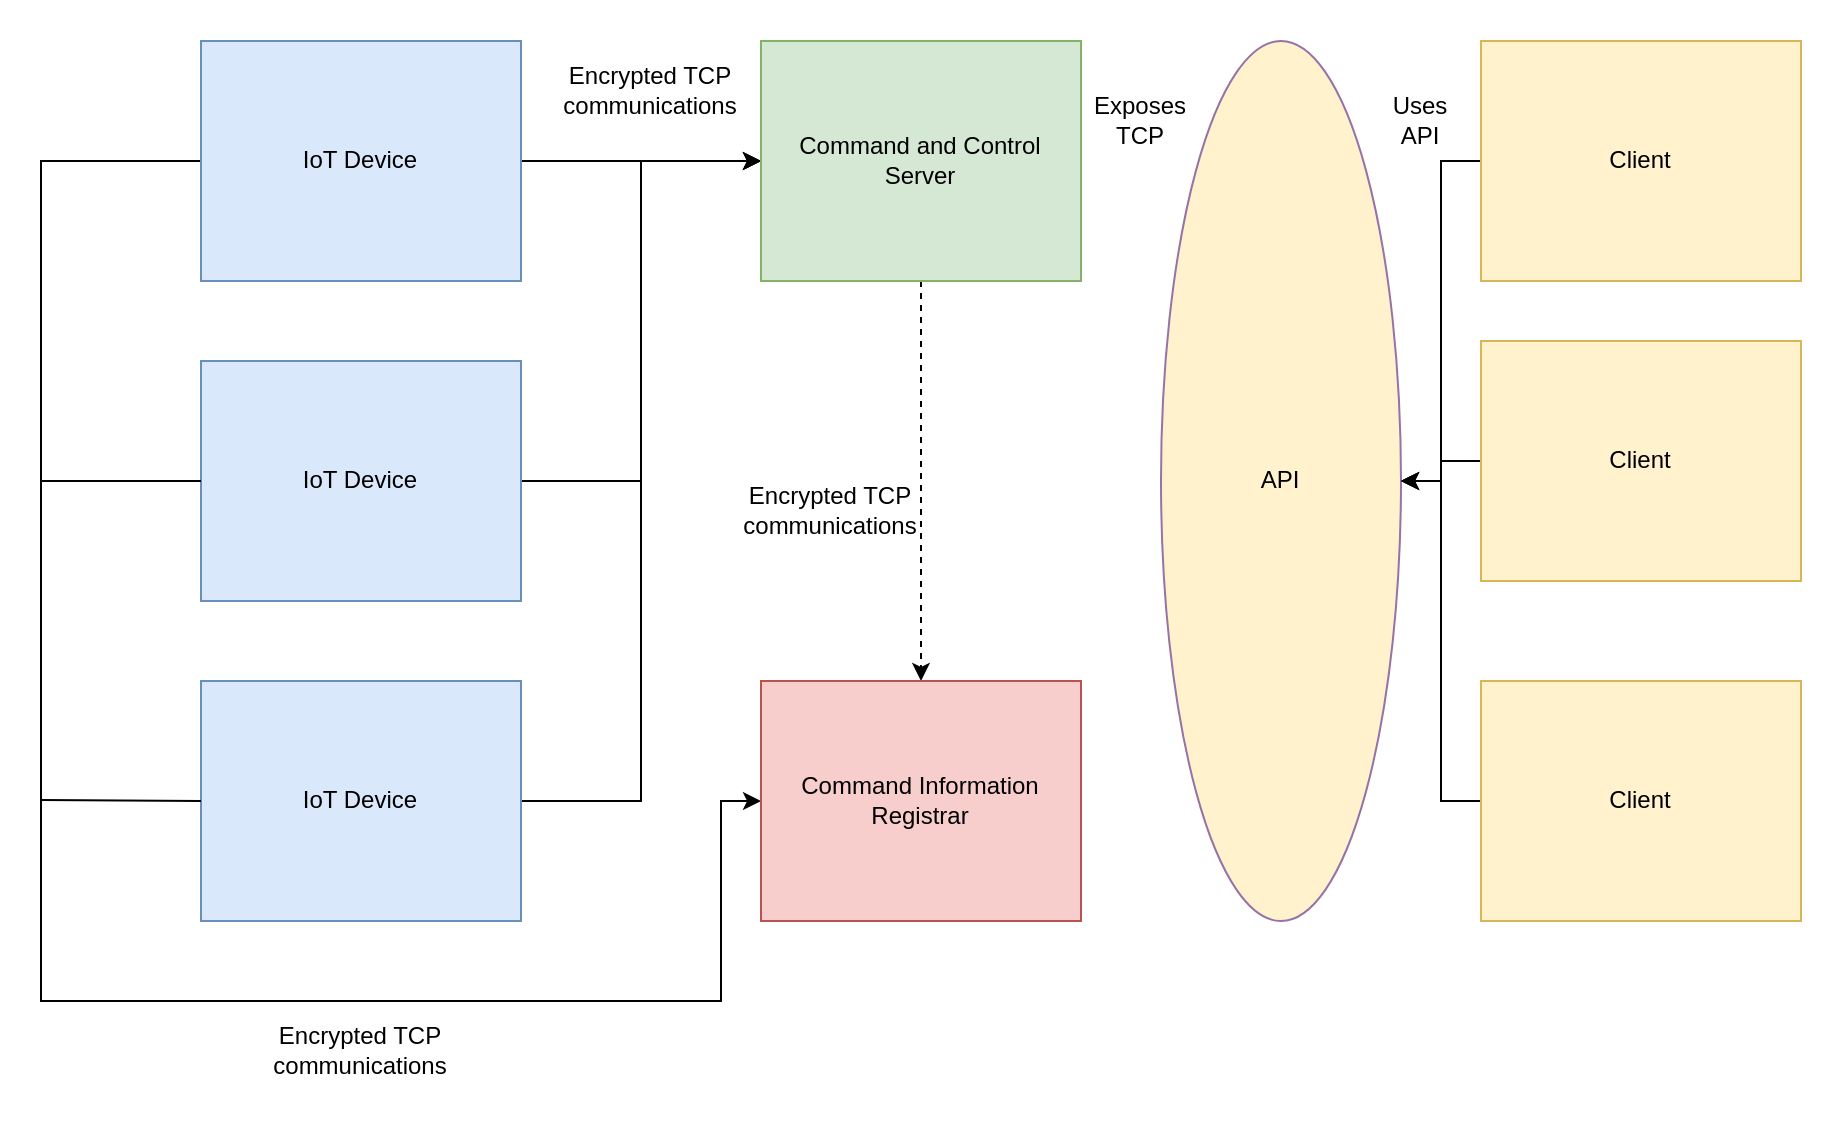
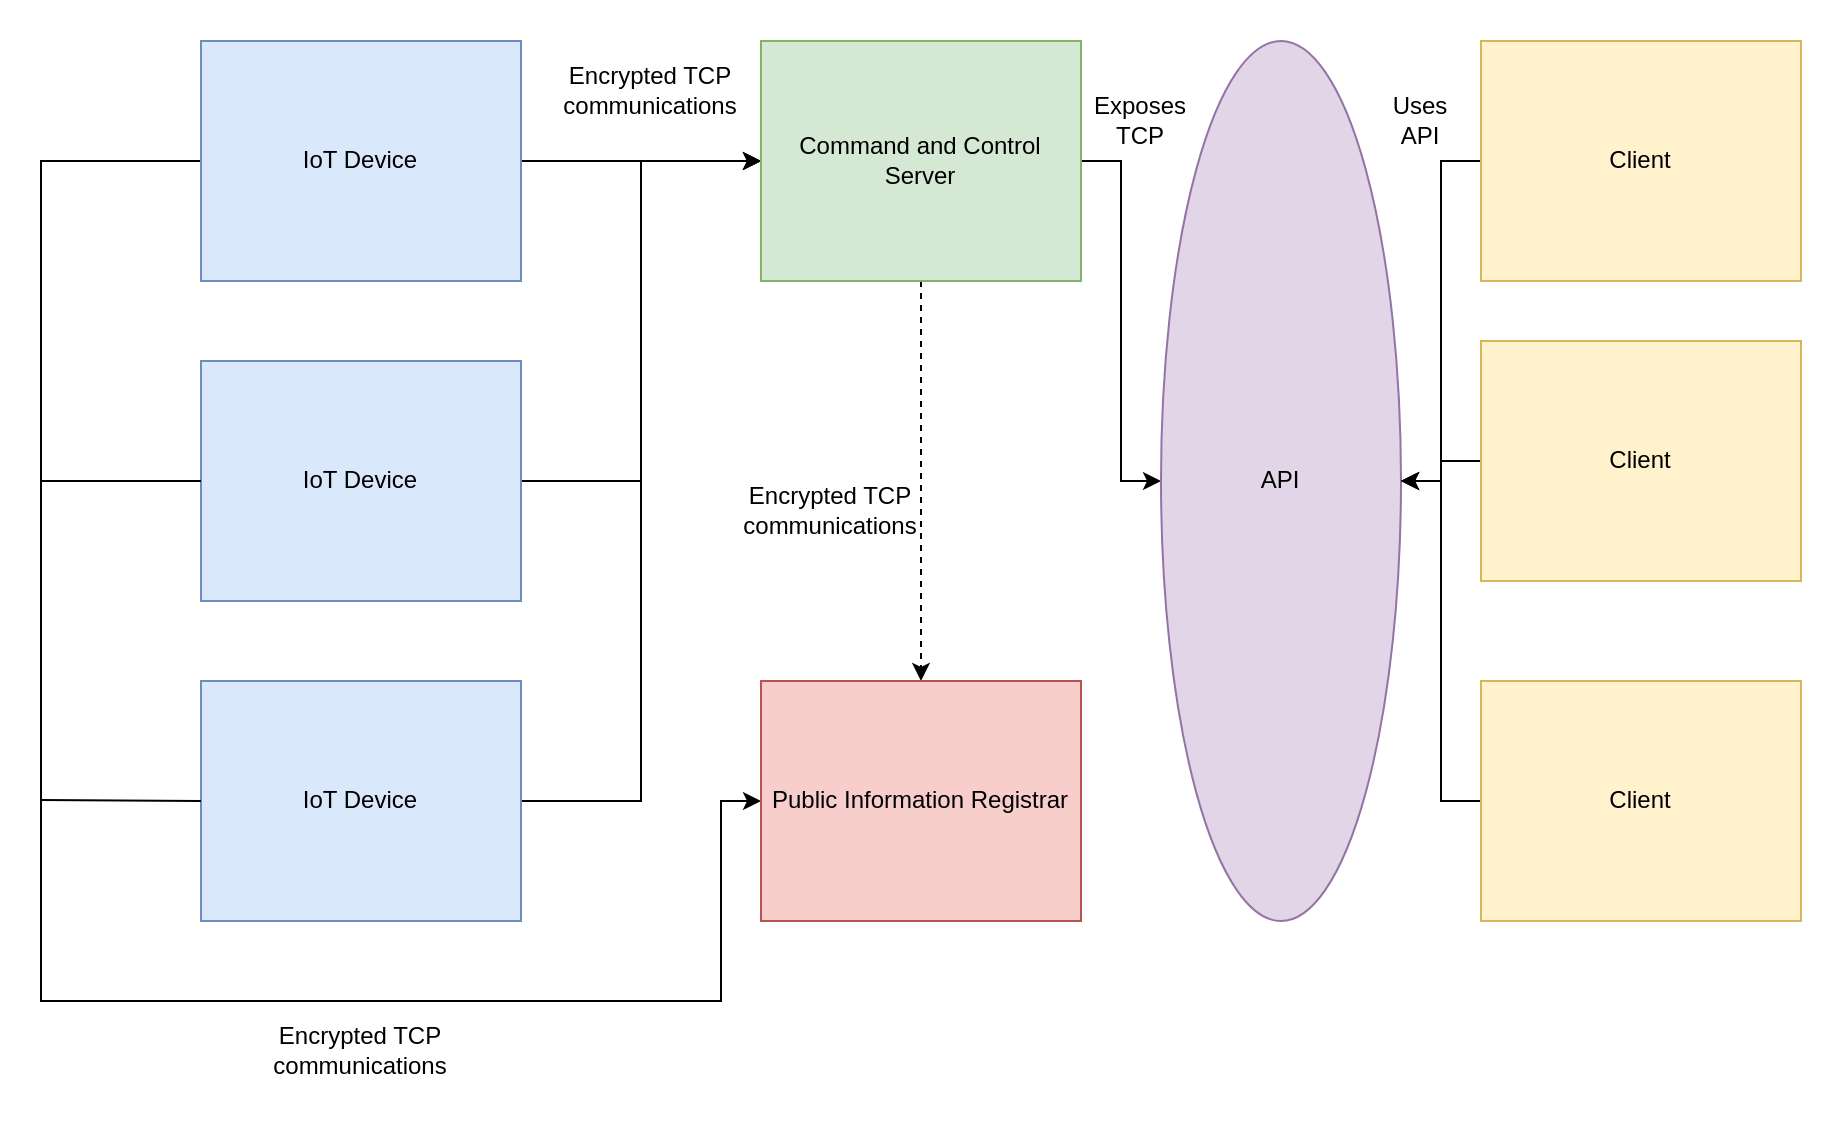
  <mxCell id="0" />
  <mxCell id="1" parent="0" />
  <mxCell id="2" style="edgeStyle=orthogonalEdgeStyle;rounded=0;orthogonalLoop=1;jettySize=auto;html=1;entryX=0;entryY=0.5;entryDx=0;entryDy=0;" edge="1" parent="1" source="4" target="12"><mxGeometry relative="1" as="geometry" /></mxCell>
  <mxCell id="3" style="edgeStyle=orthogonalEdgeStyle;rounded=0;orthogonalLoop=1;jettySize=auto;html=1;entryX=0;entryY=0.5;entryDx=0;entryDy=0;" edge="1" parent="1" source="4" target="13"><mxGeometry relative="1" as="geometry"><mxPoint x="360" y="400" as="targetPoint" /><Array as="points"><mxPoint x="20" y="80" /><mxPoint x="20" y="500" /><mxPoint x="360" y="500" /><mxPoint x="360" y="400" /></Array></mxGeometry></mxCell>
  <mxCell id="4" value="IoT Device" style="rounded=0;whiteSpace=wrap;html=1;fillColor=#dae8fc;strokeColor=#6c8ebf;" vertex="1" parent="1"><mxGeometry y="20" width="160" height="120" as="geometry" x="100" /></mxCell>
  <mxCell id="5" style="edgeStyle=orthogonalEdgeStyle;rounded=0;orthogonalLoop=1;jettySize=auto;html=1;entryX=0;entryY=0.5;entryDx=0;entryDy=0;" edge="1" parent="1" source="6" target="12"><mxGeometry relative="1" as="geometry"><mxPoint x="320" y="80" as="targetPoint" /></mxGeometry></mxCell>
  <mxCell id="6" value="IoT Device" style="rounded=0;whiteSpace=wrap;html=1;fillColor=#dae8fc;strokeColor=#6c8ebf;" vertex="1" parent="1"><mxGeometry y="180" width="160" height="120" as="geometry" x="100" /></mxCell>
  <mxCell id="7" style="edgeStyle=orthogonalEdgeStyle;rounded=0;orthogonalLoop=1;jettySize=auto;html=1;strokeColor=none;" edge="1" parent="1" source="9"><mxGeometry relative="1" as="geometry"><mxPoint x="320" y="80" as="targetPoint" /></mxGeometry></mxCell>
  <mxCell id="8" style="edgeStyle=orthogonalEdgeStyle;rounded=0;orthogonalLoop=1;jettySize=auto;html=1;entryX=0;entryY=0.5;entryDx=0;entryDy=0;" edge="1" parent="1" source="9" target="12"><mxGeometry relative="1" as="geometry"><mxPoint x="320" y="80" as="targetPoint" /></mxGeometry></mxCell>
  <mxCell id="9" value="IoT Device" style="rounded=0;whiteSpace=wrap;html=1;fillColor=#dae8fc;strokeColor=#6c8ebf;" vertex="1" parent="1"><mxGeometry y="340" width="160" height="120" as="geometry" x="100" /></mxCell>
+ <mxCell id="10" style="edgeStyle=orthogonalEdgeStyle;rounded=0;orthogonalLoop=1;jettySize=auto;html=1;" edge="1" parent="1" source="12" target="14"><mxGeometry relative="1" as="geometry" /></mxCell>
  <mxCell id="11" style="edgeStyle=orthogonalEdgeStyle;rounded=0;orthogonalLoop=1;jettySize=auto;html=1;entryX=0.5;entryY=0;entryDx=0;entryDy=0;dashed=1;" edge="1" parent="1" source="12" target="13"><mxGeometry relative="1" as="geometry" /></mxCell>
  <mxCell id="12" value="Command and Control Server" style="rounded=0;whiteSpace=wrap;html=1;fillColor=#d5e8d4;strokeColor=#82b366;" vertex="1" parent="1"><mxGeometry x="380" y="20" width="160" height="120" as="geometry" /></mxCell>
- <mxCell id="13" value="Command Information Registrar" style="rounded=0;whiteSpace=wrap;html=1;fillColor=#f8cecc;strokeColor=#b85450;" vertex="1" parent="1"><mxGeometry x="380" y="340" width="160" height="120" as="geometry" /></mxCell>
- <mxCell id="14" value="API" style="ellipse;whiteSpace=wrap;html=1;fillColor=#fff2cc;strokeColor=#9673a6;" vertex="1" parent="1"><mxGeometry x="580" y="20" width="120" height="440" as="geometry" /></mxCell>
+ <mxCell id="13" value="Public Information Registrar" style="rounded=0;whiteSpace=wrap;html=1;fillColor=#f8cecc;strokeColor=#b85450;" vertex="1" parent="1"><mxGeometry x="380" y="340" width="160" height="120" as="geometry" /></mxCell>
+ <mxCell id="14" value="API" style="ellipse;whiteSpace=wrap;html=1;fillColor=#e1d5e7;strokeColor=#9673a6;" vertex="1" parent="1"><mxGeometry x="580" y="20" width="120" height="440" as="geometry" /></mxCell>
  <mxCell id="15" style="edgeStyle=orthogonalEdgeStyle;rounded=0;orthogonalLoop=1;jettySize=auto;html=1;" edge="1" parent="1" source="16" target="14"><mxGeometry relative="1" as="geometry" /></mxCell>
  <mxCell id="16" value="Client" style="rounded=0;whiteSpace=wrap;html=1;fillColor=#fff2cc;strokeColor=#d6b656;" vertex="1" parent="1"><mxGeometry x="740" y="20" width="160" height="120" as="geometry" /></mxCell>
  <mxCell id="17" style="edgeStyle=orthogonalEdgeStyle;rounded=0;orthogonalLoop=1;jettySize=auto;html=1;" edge="1" parent="1" source="18" target="14"><mxGeometry relative="1" as="geometry" /></mxCell>
  <mxCell id="18" value="Client" style="rounded=0;whiteSpace=wrap;html=1;fillColor=#fff2cc;strokeColor=#d6b656;" vertex="1" parent="1"><mxGeometry x="740" y="170" width="160" height="120" as="geometry" /></mxCell>
  <mxCell id="19" style="edgeStyle=orthogonalEdgeStyle;rounded=0;orthogonalLoop=1;jettySize=auto;html=1;" edge="1" parent="1" source="20" target="14"><mxGeometry relative="1" as="geometry" /></mxCell>
  <mxCell id="20" value="Client" style="rounded=0;whiteSpace=wrap;html=1;fillColor=#fff2cc;strokeColor=#d6b656;" vertex="1" parent="1"><mxGeometry x="740" y="340" width="160" height="120" as="geometry" /></mxCell>
  <mxCell id="21" value="Encrypted TCP communications" style="text;html=1;strokeColor=none;fillColor=none;align=center;verticalAlign=middle;whiteSpace=wrap;rounded=0;" vertex="1" parent="1"><mxGeometry x="280" y="20" width="90" height="50" as="geometry" /></mxCell>
  <mxCell id="22" value="Exposes TCP" style="text;html=1;strokeColor=none;fillColor=none;align=center;verticalAlign=middle;whiteSpace=wrap;rounded=0;" vertex="1" parent="1"><mxGeometry x="550" y="50" width="40" height="20" as="geometry" /></mxCell>
  <mxCell id="23" value="Uses API" style="text;html=1;strokeColor=none;fillColor=none;align=center;verticalAlign=middle;whiteSpace=wrap;rounded=0;" vertex="1" parent="1"><mxGeometry x="690" y="50" width="40" height="20" as="geometry" /></mxCell>
  <mxCell id="24" value="" style="endArrow=none;html=1;entryX=0;entryY=0.5;entryDx=0;entryDy=0;" edge="1" parent="1" target="6"><mxGeometry width="50" height="50" relative="1" as="geometry"><mxPoint x="20" y="240" as="sourcePoint" /><mxPoint x="480" y="320" as="targetPoint" /></mxGeometry></mxCell>
  <mxCell id="25" value="" style="endArrow=none;html=1;entryX=0;entryY=0.5;entryDx=0;entryDy=0;" edge="1" parent="1" target="9"><mxGeometry width="50" height="50" relative="1" as="geometry"><mxPoint x="20" y="399.5" as="sourcePoint" /><mxPoint x="90" y="399.5" as="targetPoint" /></mxGeometry></mxCell>
  <mxCell id="26" value="Encrypted TCP communications" style="text;html=1;strokeColor=none;fillColor=none;align=center;verticalAlign=middle;whiteSpace=wrap;rounded=0;" vertex="1" parent="1"><mxGeometry x="135" y="500" width="90" height="50" as="geometry" /></mxCell>
  <mxCell id="27" value="Encrypted TCP communications" style="text;html=1;strokeColor=none;fillColor=none;align=center;verticalAlign=middle;whiteSpace=wrap;rounded=0;" vertex="1" parent="1"><mxGeometry x="370" y="230" width="90" height="50" as="geometry" /></mxCell>
